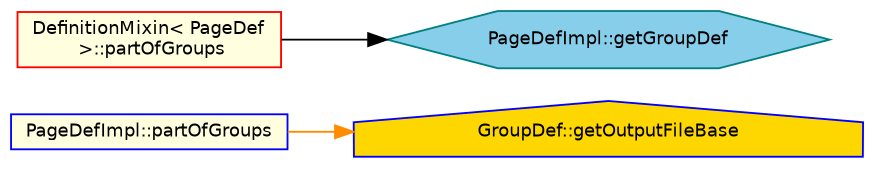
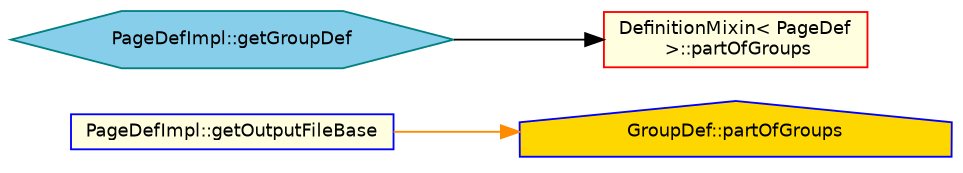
  digraph {
    rankdir=LR
    node [color=blue fillcolor=lightyellow fontname=Helvetica fontsize=10 shape=box style=filled]
    edge [fontname=Helvetica fontsize=10 labelfontname=Helvetica labelfontsize=10 style=solid]
-   n1 [fontcolor=black height=0.2 label="PageDefImpl::partOfGroups" width=0.4]
-   n2 [fillcolor=gold height=0.2 label="GroupDef::getOutputFileBase" shape=house width=0.4]
+   n1 [fontcolor=black height=0.2 label="PageDefImpl::getOutputFileBase" width=0.4]
+   n2 [fillcolor=gold height=0.2 label="GroupDef::partOfGroups" shape=house width=0.4]
    n3 [color=teal fillcolor=skyblue height=0.2 label="PageDefImpl::getGroupDef" shape=hexagon width=0.4]
    n4 [color=red height=0.2 label="DefinitionMixin\< PageDef\l \>::partOfGroups" width=0.4]
    n1 -> n2 [color=darkorange]
-   n4 -> n3 [color=black]
+   n3 -> n4 [color=black]
  }
